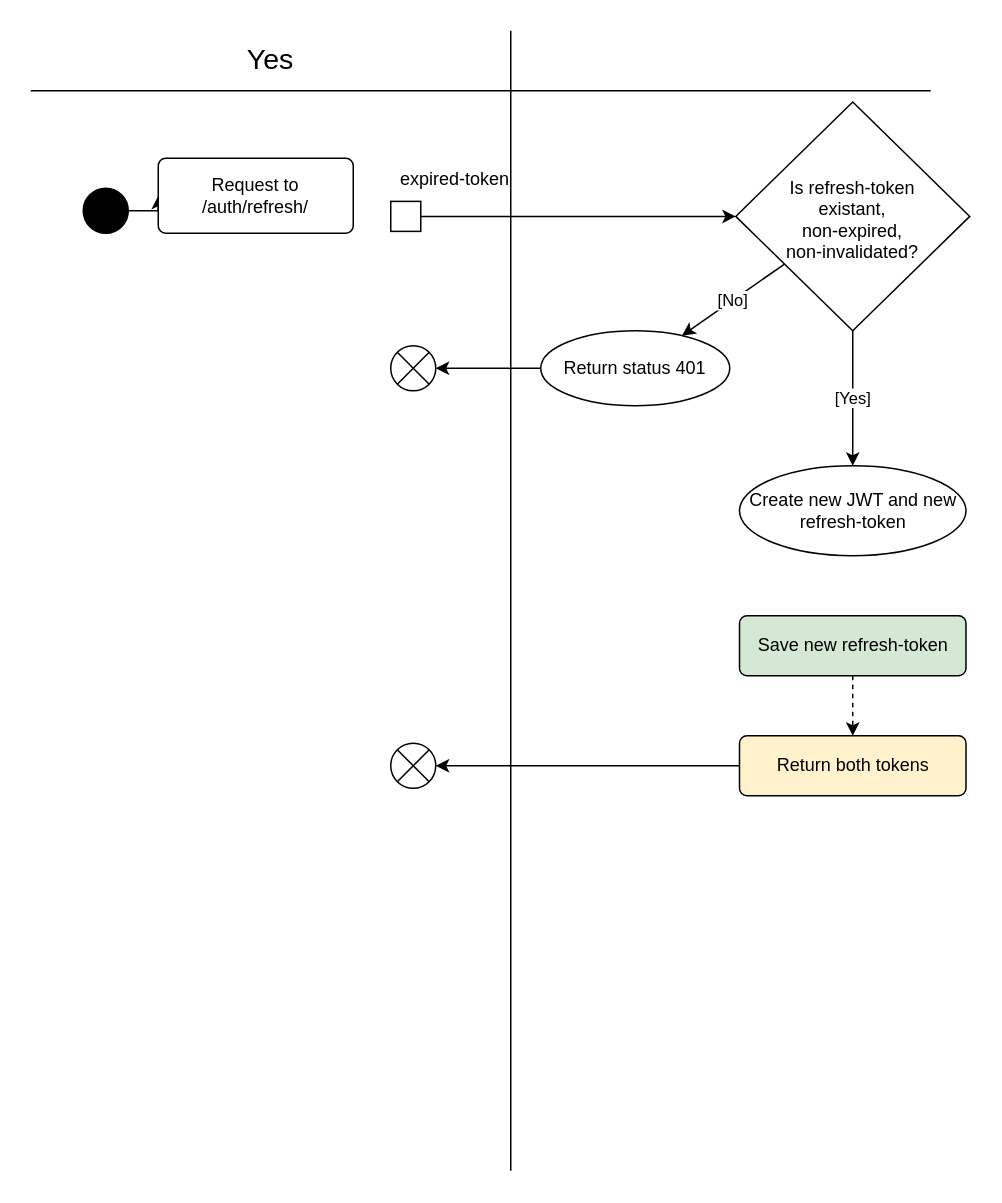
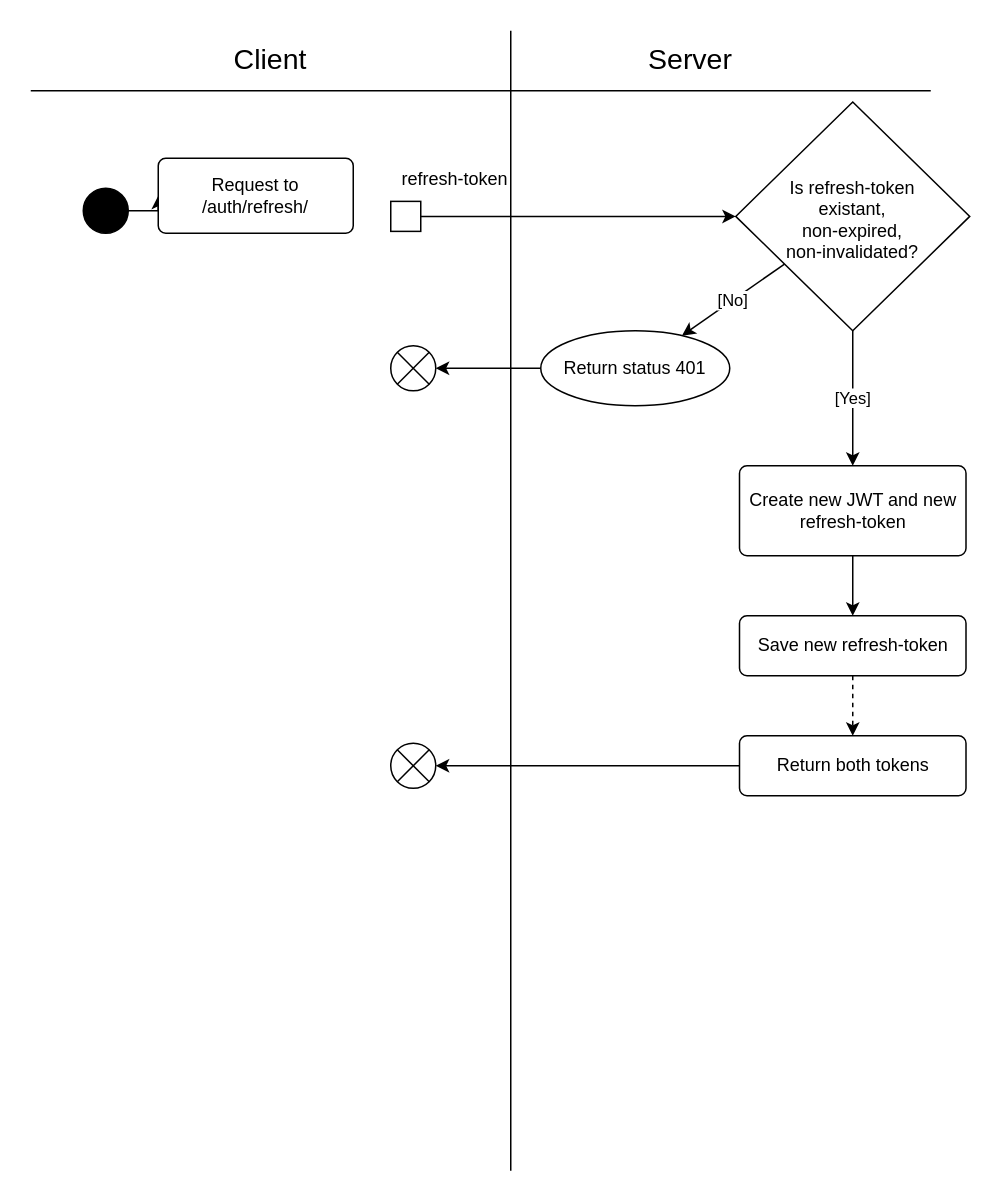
  <mxCell id="0" />
  <mxCell id="1" parent="0" />
  <mxCell id="2" value="" style="endArrow=none;html=1;rounded=0;" edge="1" parent="1"><mxGeometry width="50" height="50" relative="1" as="geometry"><mxPoint x="20" y="60" as="sourcePoint" /><mxPoint x="620" y="60" as="targetPoint" /></mxGeometry></mxCell>
  <mxCell id="3" value="" style="endArrow=none;html=1;rounded=0;" edge="1" parent="1"><mxGeometry width="50" height="50" relative="1" as="geometry"><mxPoint x="340" y="20" as="sourcePoint" /><mxPoint x="340" y="780" as="targetPoint" /></mxGeometry></mxCell>
- <mxCell id="4" value="Yes" style="text;html=1;align=center;verticalAlign=middle;whiteSpace=wrap;rounded=0;fontStyle=0;fontSize=19;" vertex="1" parent="1"><mxGeometry x="150" y="20" width="60" height="40" as="geometry" /></mxCell>
+ <mxCell id="4" value="Client" style="text;html=1;align=center;verticalAlign=middle;whiteSpace=wrap;rounded=0;fontStyle=0;fontSize=19;" vertex="1" parent="1"><mxGeometry x="150" y="20" width="60" height="40" as="geometry" /></mxCell>
+ <mxCell id="5" value="Server" style="text;html=1;align=center;verticalAlign=middle;whiteSpace=wrap;rounded=0;fontStyle=0;fontSize=19;" vertex="1" parent="1"><mxGeometry x="430" y="20" width="60" height="40" as="geometry" /></mxCell>
  <mxCell id="6" style="edgeStyle=orthogonalEdgeStyle;rounded=0;orthogonalLoop=1;jettySize=auto;html=1;" edge="1" parent="1" source="7" target="8"><mxGeometry relative="1" as="geometry" /></mxCell>
  <mxCell id="7" value="" style="ellipse;fillColor=strokeColor;html=1;" vertex="1" parent="1"><mxGeometry x="55" y="125" width="30" height="30" as="geometry" /></mxCell>
  <mxCell id="8" value="&lt;div&gt;Request to&lt;/div&gt;&lt;div&gt;/auth/refresh/&lt;/div&gt;" style="html=1;align=center;verticalAlign=middle;rounded=1;absoluteArcSize=1;arcSize=10;dashed=0;whiteSpace=wrap;" vertex="1" parent="1"><mxGeometry x="105" y="105" width="130" height="50" as="geometry" /></mxCell>
  <mxCell id="9" style="edgeStyle=orthogonalEdgeStyle;rounded=0;orthogonalLoop=1;jettySize=auto;html=1;" edge="1" parent="1" source="10" target="14"><mxGeometry relative="1" as="geometry"><mxPoint x="385" y="125" as="targetPoint" /></mxGeometry></mxCell>
  <mxCell id="10" value="" style="rounded=0;whiteSpace=wrap;html=1;" vertex="1" parent="1"><mxGeometry x="260" y="133.75" width="20" height="20" as="geometry" /></mxCell>
- <mxCell id="11" value="expired-token" style="text;html=1;align=center;verticalAlign=middle;whiteSpace=wrap;rounded=0;" vertex="1" parent="1"><mxGeometry x="260" y="103.75" width="86" height="30" as="geometry" /></mxCell>
+ <mxCell id="11" value="refresh-token" style="text;html=1;align=center;verticalAlign=middle;whiteSpace=wrap;rounded=0;" vertex="1" parent="1"><mxGeometry x="260" y="103.75" width="86" height="30" as="geometry" /></mxCell>
  <mxCell id="12" value="[No]" style="rounded=0;orthogonalLoop=1;jettySize=auto;html=1;" edge="1" parent="1" source="14" target="16"><mxGeometry relative="1" as="geometry" /></mxCell>
  <mxCell id="13" value="[Yes]" style="edgeStyle=orthogonalEdgeStyle;rounded=0;orthogonalLoop=1;jettySize=auto;html=1;" edge="1" parent="1" source="14" target="19"><mxGeometry relative="1" as="geometry"><mxPoint x="568" y="300" as="targetPoint" /></mxGeometry></mxCell>
  <mxCell id="14" value="&lt;div&gt;Is refresh-token&lt;/div&gt;&lt;div&gt;existant,&lt;/div&gt;&lt;div&gt;non-expired,&lt;/div&gt;&lt;div&gt;non-invalidated?&lt;/div&gt;" style="rhombus;whiteSpace=wrap;html=1;spacingTop=5;" vertex="1" parent="1"><mxGeometry x="490" y="67.5" width="156" height="152.5" as="geometry" /></mxCell>
  <mxCell id="15" style="edgeStyle=orthogonalEdgeStyle;rounded=0;orthogonalLoop=1;jettySize=auto;html=1;" edge="1" parent="1" source="16" target="17"><mxGeometry relative="1" as="geometry" /></mxCell>
  <mxCell id="16" value="Return status 401" style="ellipse;html=1;align=center;verticalAlign=middle;absoluteArcSize=1;arcSize=10;dashed=0;whiteSpace=wrap;" vertex="1" parent="1"><mxGeometry x="360" y="220" width="126" height="50" as="geometry" /></mxCell>
  <mxCell id="17" value="" style="shape=sumEllipse;perimeter=ellipsePerimeter;html=1;backgroundOutline=1;" vertex="1" parent="1"><mxGeometry x="260" y="230" width="30" height="30" as="geometry" /></mxCell>
- <mxCell id="19" value="Create new JWT and new refresh-token" style="ellipse;html=1;align=center;verticalAlign=middle;absoluteArcSize=1;arcSize=10;dashed=0;whiteSpace=wrap;" vertex="1" parent="1"><mxGeometry x="492.5" y="310" width="151" height="60" as="geometry" /></mxCell>
+ <mxCell id="18" style="edgeStyle=orthogonalEdgeStyle;rounded=0;orthogonalLoop=1;jettySize=auto;html=1;" edge="1" parent="1" source="19" target="21"><mxGeometry relative="1" as="geometry" /></mxCell>
+ <mxCell id="19" value="Create new JWT and new refresh-token" style="html=1;align=center;verticalAlign=middle;rounded=1;absoluteArcSize=1;arcSize=10;dashed=0;whiteSpace=wrap;" vertex="1" parent="1"><mxGeometry x="492.5" y="310" width="151" height="60" as="geometry" /></mxCell>
  <mxCell id="20" style="edgeStyle=orthogonalEdgeStyle;rounded=0;orthogonalLoop=1;jettySize=auto;html=1;dashed=1;" edge="1" parent="1" source="21" target="23"><mxGeometry relative="1" as="geometry" /></mxCell>
- <mxCell id="21" value="Save new refresh-token" style="html=1;align=center;verticalAlign=middle;rounded=1;absoluteArcSize=1;arcSize=10;dashed=0;whiteSpace=wrap;fillColor=#d5e8d4;" vertex="1" parent="1"><mxGeometry x="492.5" y="410" width="151" height="40" as="geometry" /></mxCell>
+ <mxCell id="21" value="Save new refresh-token" style="html=1;align=center;verticalAlign=middle;rounded=1;absoluteArcSize=1;arcSize=10;dashed=0;whiteSpace=wrap;" vertex="1" parent="1"><mxGeometry x="492.5" y="410" width="151" height="40" as="geometry" /></mxCell>
  <mxCell id="22" style="edgeStyle=orthogonalEdgeStyle;rounded=0;orthogonalLoop=1;jettySize=auto;html=1;" edge="1" parent="1" source="23" target="24"><mxGeometry relative="1" as="geometry" /></mxCell>
- <mxCell id="23" value="Return both tokens" style="html=1;align=center;verticalAlign=middle;rounded=1;absoluteArcSize=1;arcSize=10;dashed=0;whiteSpace=wrap;fillColor=#fff2cc;" vertex="1" parent="1"><mxGeometry x="492.5" y="490" width="151" height="40" as="geometry" /></mxCell>
+ <mxCell id="23" value="Return both tokens" style="html=1;align=center;verticalAlign=middle;rounded=1;absoluteArcSize=1;arcSize=10;dashed=0;whiteSpace=wrap;" vertex="1" parent="1"><mxGeometry x="492.5" y="490" width="151" height="40" as="geometry" /></mxCell>
  <mxCell id="24" value="" style="shape=sumEllipse;perimeter=ellipsePerimeter;html=1;backgroundOutline=1;" vertex="1" parent="1"><mxGeometry x="260" y="495" width="30" height="30" as="geometry" /></mxCell>
